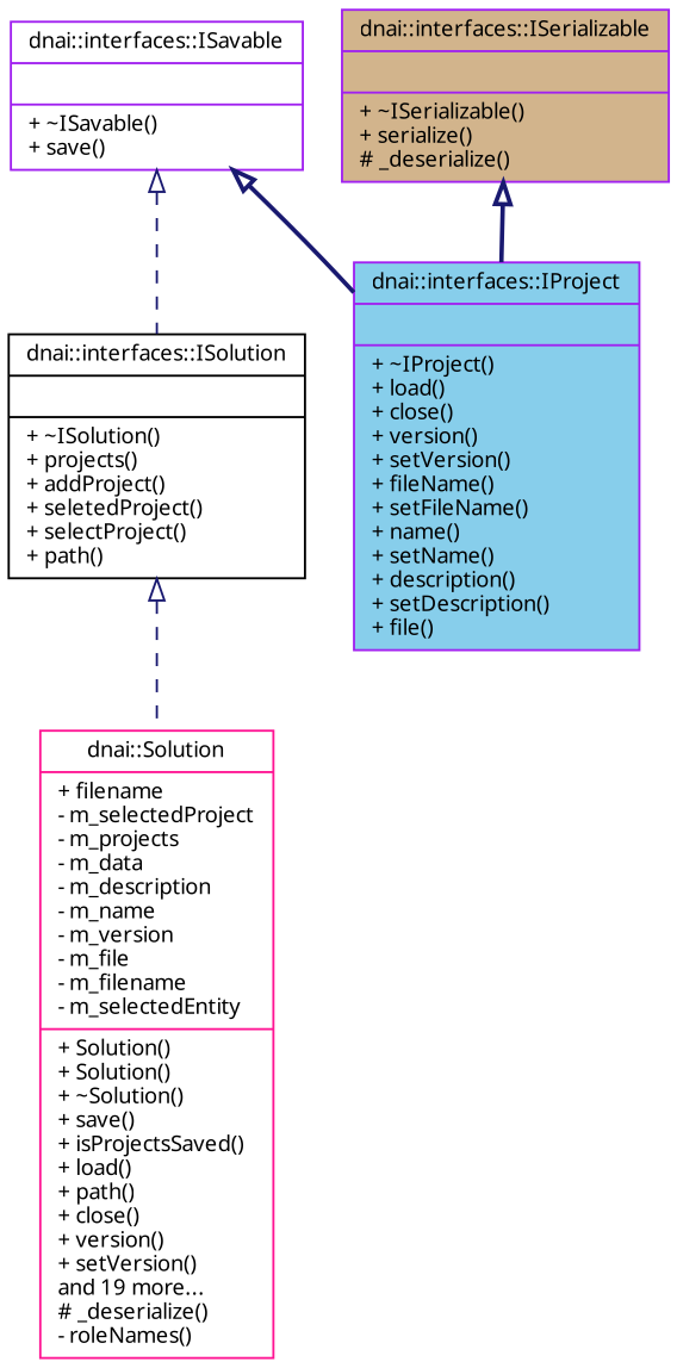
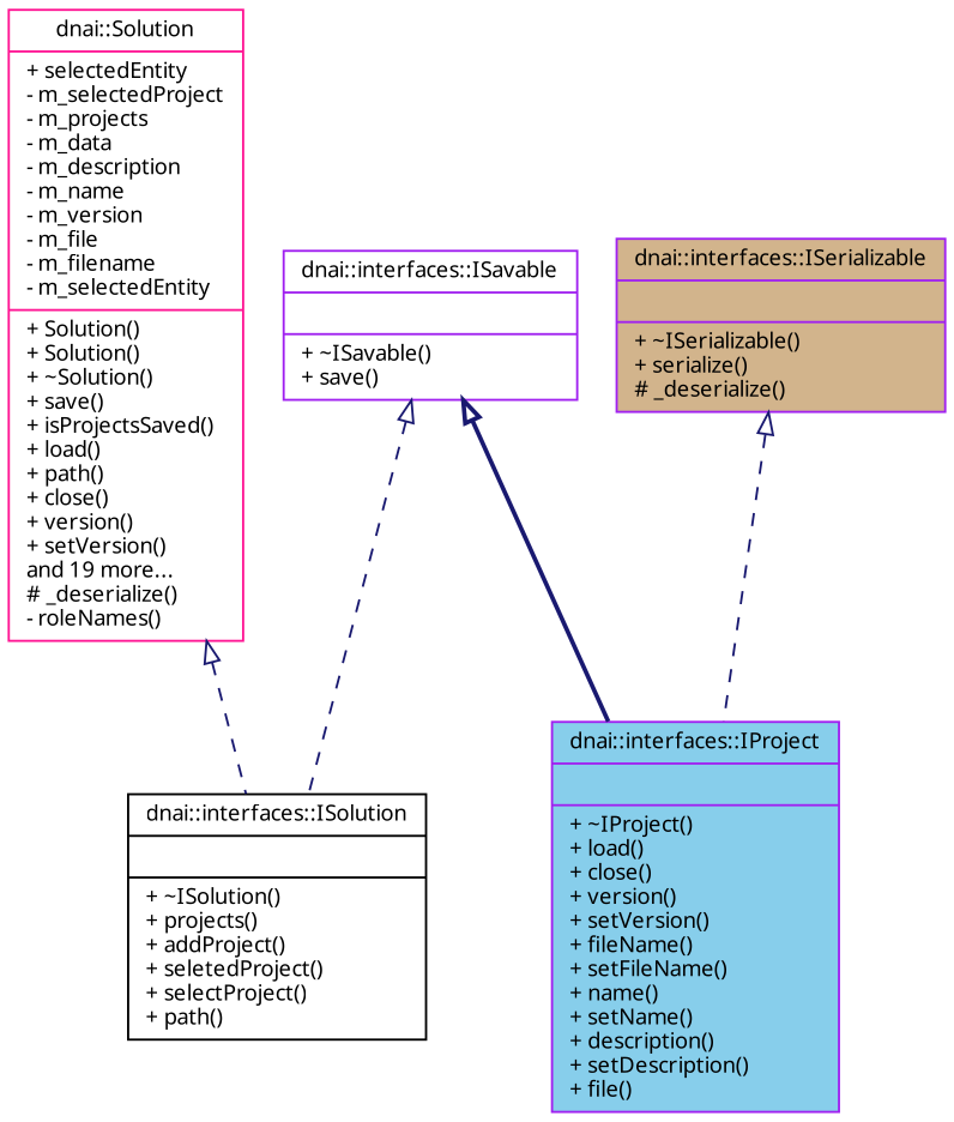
  digraph {
    fontname="Noto Sans"
    node [color=purple fillcolor=white fontname="Noto Sans" fontsize=10 shape=record style=filled]
    edge [arrowtail=onormal color=midnightblue dir=back fontname="Noto Sans" fontsize=10 labelfontname=Helvetica labelfontsize=10 style=dashed]
    n1 [color=black fontcolor=black height=0.2 label="{dnai::interfaces::ISolution\n||+ ~ISolution()\l+ projects()\l+ addProject()\l+ seletedProject()\l+ selectProject()\l+ path()\l}" width=0.4]
-   n2 [color=deeppink height=0.2 label="{dnai::Solution\n|+ filename\l- m_selectedProject\l- m_projects\l- m_data\l- m_description\l- m_name\l- m_version\l- m_file\l- m_filename\l- m_selectedEntity\l|+ Solution()\l+ Solution()\l+ ~Solution()\l+ save()\l+ isProjectsSaved()\l+ load()\l+ path()\l+ close()\l+ version()\l+ setVersion()\land 19 more...\l# _deserialize()\l- roleNames()\l}" width=0.4]
+   n2 [color=deeppink height=0.2 label="{dnai::Solution\n|+ selectedEntity\l- m_selectedProject\l- m_projects\l- m_data\l- m_description\l- m_name\l- m_version\l- m_file\l- m_filename\l- m_selectedEntity\l|+ Solution()\l+ Solution()\l+ ~Solution()\l+ save()\l+ isProjectsSaved()\l+ load()\l+ path()\l+ close()\l+ version()\l+ setVersion()\land 19 more...\l# _deserialize()\l- roleNames()\l}" width=0.4]
    n3 [fillcolor=skyblue height=0.2 label="{dnai::interfaces::IProject\n||+ ~IProject()\l+ load()\l+ close()\l+ version()\l+ setVersion()\l+ fileName()\l+ setFileName()\l+ name()\l+ setName()\l+ description()\l+ setDescription()\l+ file()\l}" width=0.4]
    n4 [height=0.2 label="{dnai::interfaces::ISavable\n||+ ~ISavable()\l+ save()\l}" width=0.4]
    n5 [fillcolor=tan height=0.2 label="{dnai::interfaces::ISerializable\n||+ ~ISerializable()\l+ serialize()\l# _deserialize()\l}" width=0.4]
-   n1 -> n2
+   n2 -> n1
    n4 -> n1
    n4 -> n3 [style=bold]
-   n5 -> n3 [style=bold]
+   n5 -> n3
  }
